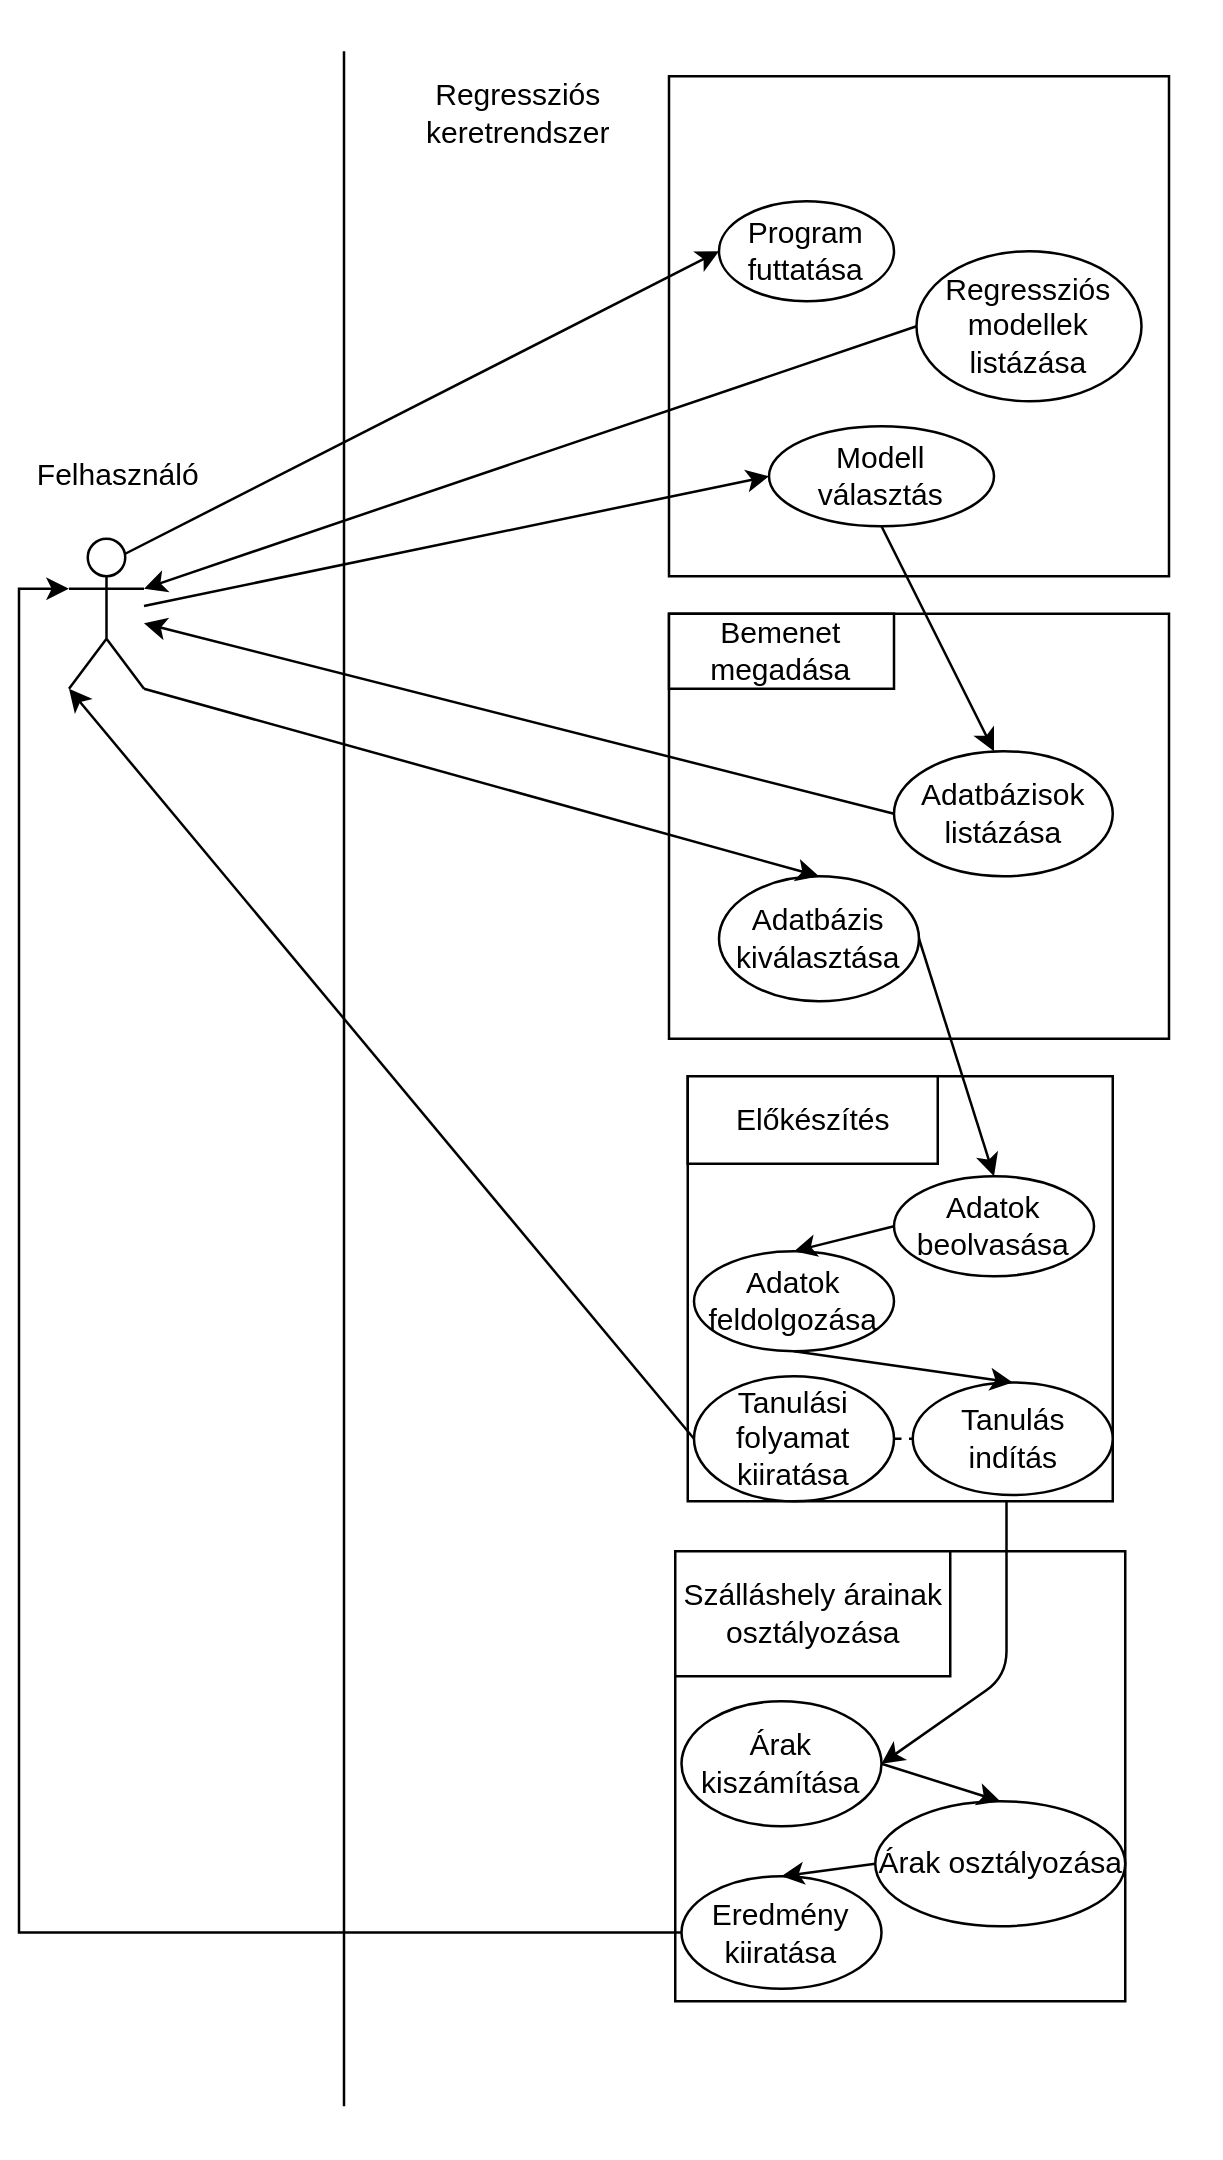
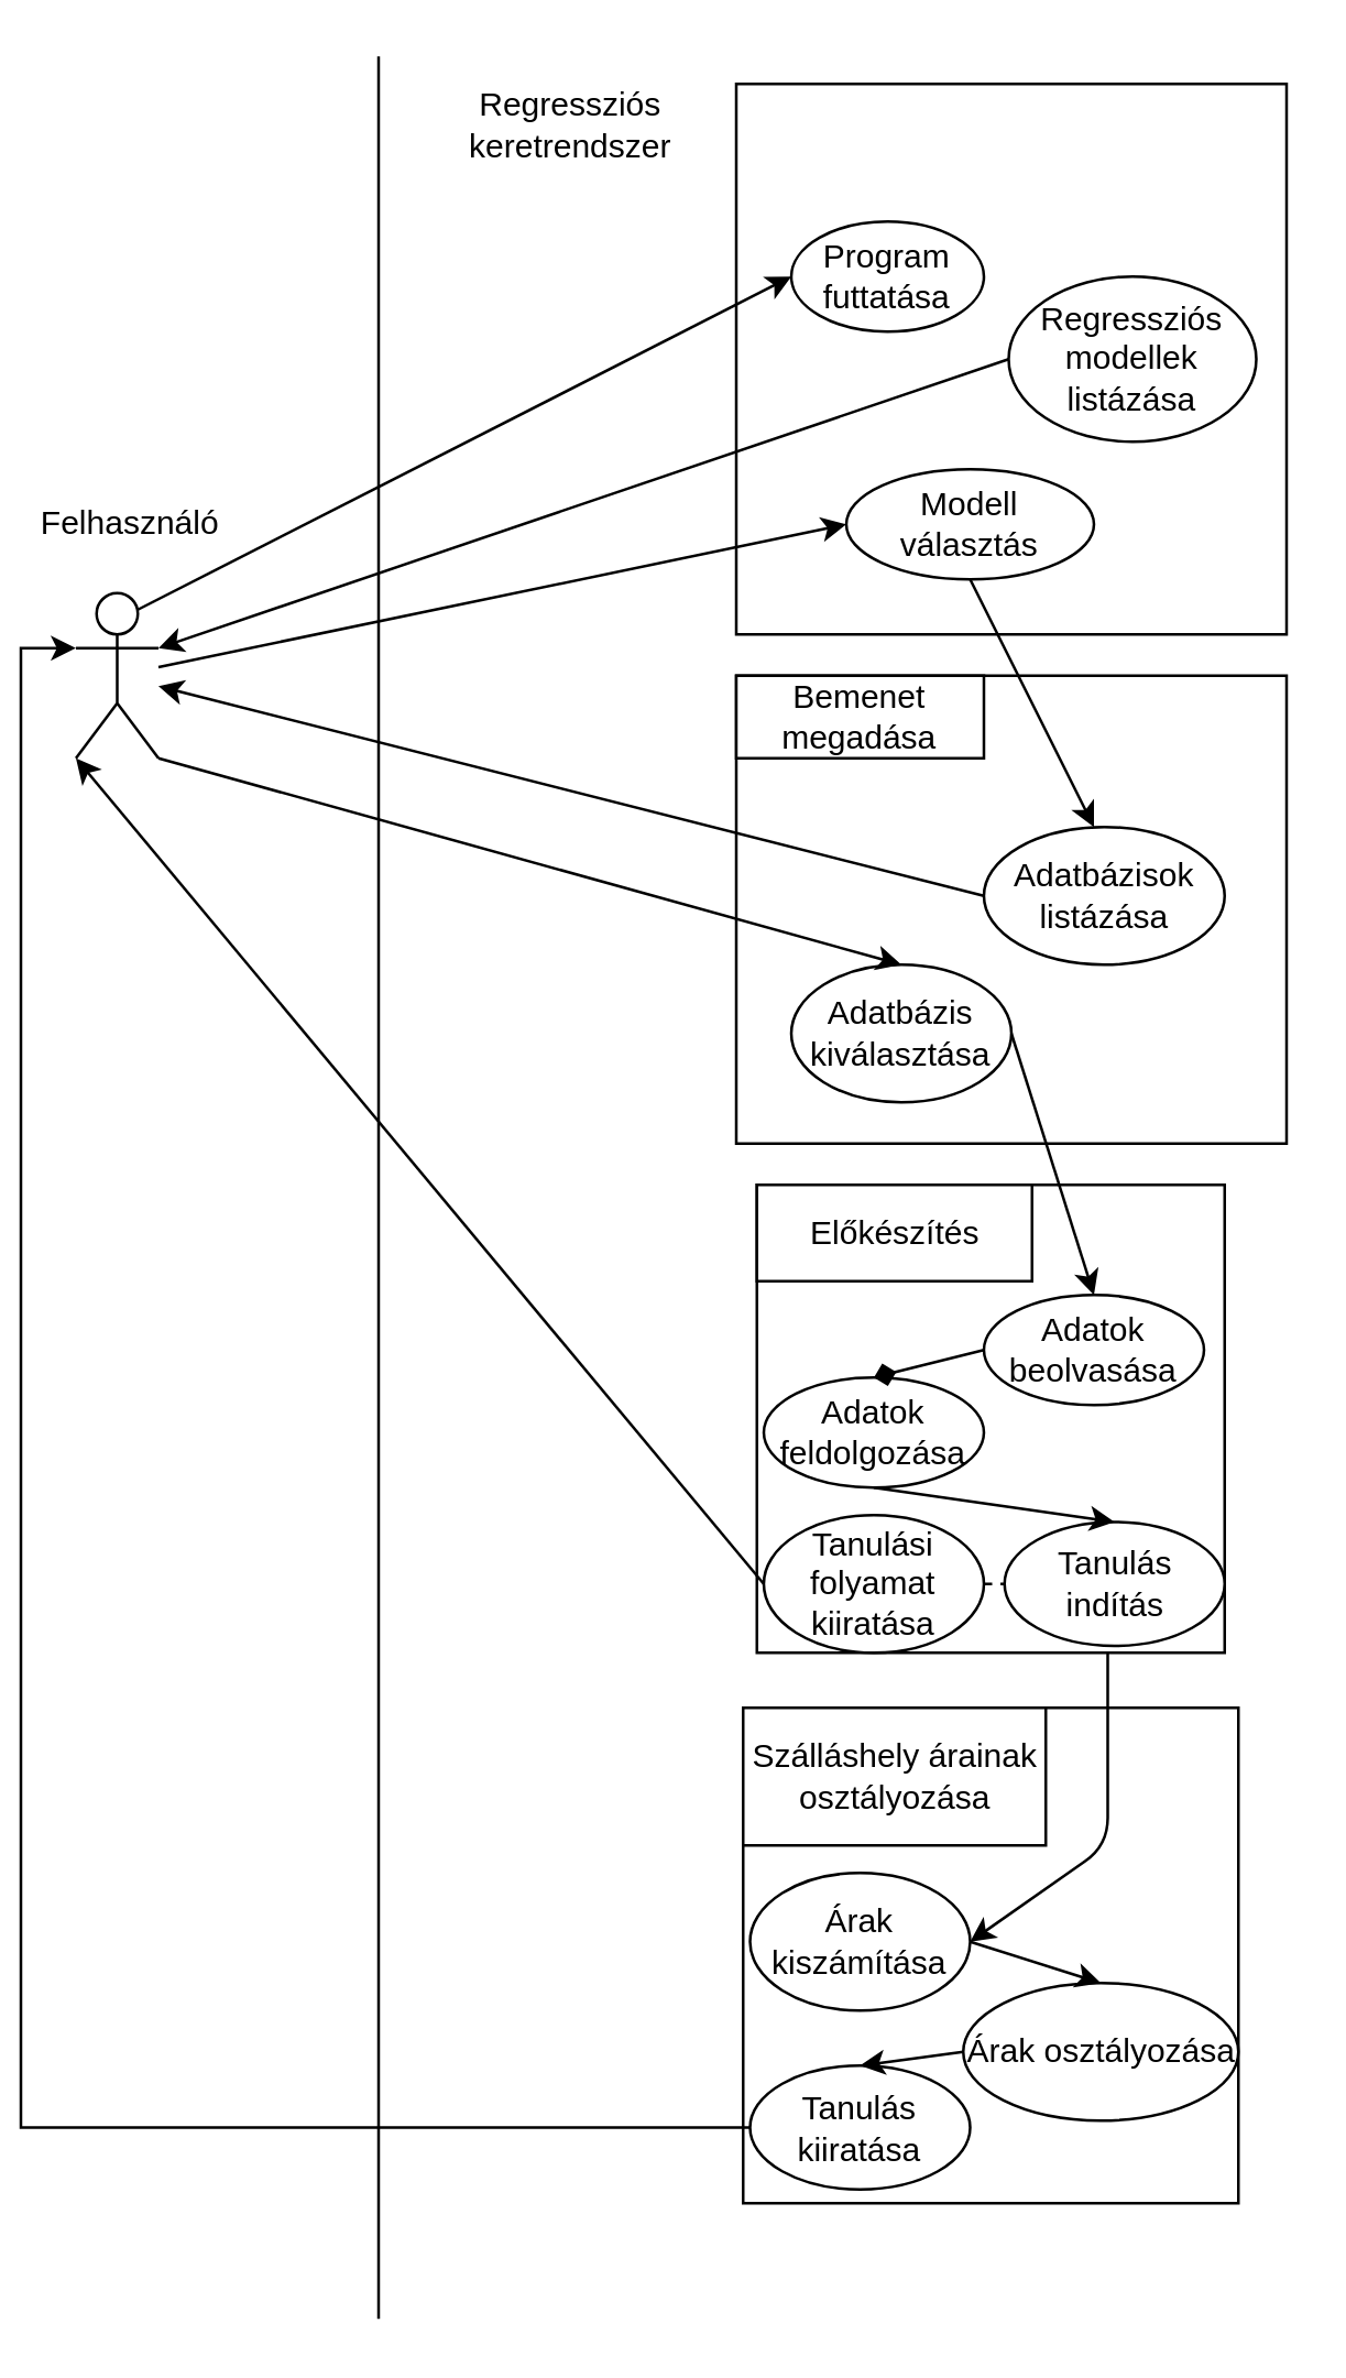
  <mxCell id="0" />
  <mxCell id="1" parent="0" />
  <mxCell id="2" value="" style="shape=umlActor;verticalLabelPosition=bottom;verticalAlign=top;html=1;outlineConnect=0;" parent="1" vertex="1"><mxGeometry x="20" y="215" width="30" height="60" as="geometry" /></mxCell>
  <mxCell id="3" value="" style="whiteSpace=wrap;html=1;aspect=fixed;" parent="1" vertex="1"><mxGeometry x="260" y="30" width="200" height="200" as="geometry" /></mxCell>
  <mxCell id="4" value="Program futtatása" style="ellipse;whiteSpace=wrap;html=1;" parent="1" vertex="1"><mxGeometry x="280" y="80" width="70" height="40" as="geometry" /></mxCell>
  <mxCell id="5" value="" style="endArrow=classic;html=1;entryX=0;entryY=0.5;entryDx=0;entryDy=0;exitX=0.75;exitY=0.1;exitDx=0;exitDy=0;exitPerimeter=0;" parent="1" source="2" target="4" edge="1"><mxGeometry width="50" height="50" relative="1" as="geometry"><mxPoint x="410" y="620" as="sourcePoint" /><mxPoint x="460" y="570" as="targetPoint" /></mxGeometry></mxCell>
  <mxCell id="6" value="Regressziós modellek listázása" style="ellipse;whiteSpace=wrap;html=1;" parent="1" vertex="1"><mxGeometry x="359" y="100" width="90" height="60" as="geometry" /></mxCell>
  <mxCell id="7" value="" style="endArrow=classic;html=1;exitX=0;exitY=0.5;exitDx=0;exitDy=0;entryX=1;entryY=0.333;entryDx=0;entryDy=0;entryPerimeter=0;" parent="1" source="6" target="2" edge="1"><mxGeometry width="50" height="50" relative="1" as="geometry"><mxPoint x="410" y="620" as="sourcePoint" /><mxPoint x="460" y="570" as="targetPoint" /></mxGeometry></mxCell>
  <mxCell id="8" value="Modell választás" style="ellipse;whiteSpace=wrap;html=1;" parent="1" vertex="1"><mxGeometry x="300" y="170" width="90" height="40" as="geometry" /></mxCell>
  <mxCell id="9" value="" style="endArrow=classic;html=1;entryX=0;entryY=0.5;entryDx=0;entryDy=0;" parent="1" source="2" target="8" edge="1"><mxGeometry width="50" height="50" relative="1" as="geometry"><mxPoint x="410" y="620" as="sourcePoint" /><mxPoint x="460" y="570" as="targetPoint" /></mxGeometry></mxCell>
  <mxCell id="10" value="" style="rounded=0;whiteSpace=wrap;html=1;" parent="1" vertex="1"><mxGeometry x="260" y="245" width="200" height="170" as="geometry" /></mxCell>
  <mxCell id="11" value="Adatbázisok listázása" style="ellipse;whiteSpace=wrap;html=1;" parent="1" vertex="1"><mxGeometry x="350" y="300" width="87.5" height="50" as="geometry" /></mxCell>
  <mxCell id="12" value="Adatbázis kiválasztása" style="ellipse;whiteSpace=wrap;html=1;" parent="1" vertex="1"><mxGeometry x="280" y="350" width="80" height="50" as="geometry" /></mxCell>
  <mxCell id="13" value="" style="endArrow=classic;html=1;exitX=0;exitY=0.5;exitDx=0;exitDy=0;" parent="1" source="11" target="2" edge="1"><mxGeometry width="50" height="50" relative="1" as="geometry"><mxPoint x="380" y="620" as="sourcePoint" /><mxPoint x="430" y="570" as="targetPoint" /></mxGeometry></mxCell>
  <mxCell id="14" value="Felhasználó" style="text;html=1;strokeColor=none;fillColor=none;align=center;verticalAlign=middle;whiteSpace=wrap;rounded=0;" parent="1" vertex="1"><mxGeometry x="20" y="180" width="40" height="20" as="geometry" /></mxCell>
  <mxCell id="15" value="" style="endArrow=classic;html=1;exitX=1;exitY=1;exitDx=0;exitDy=0;exitPerimeter=0;entryX=0.5;entryY=0;entryDx=0;entryDy=0;" parent="1" source="2" target="12" edge="1"><mxGeometry width="50" height="50" relative="1" as="geometry"><mxPoint x="380" y="620" as="sourcePoint" /><mxPoint x="430" y="570" as="targetPoint" /></mxGeometry></mxCell>
  <mxCell id="16" value="" style="rounded=0;whiteSpace=wrap;html=1;" parent="1" vertex="1"><mxGeometry x="267.5" y="430" width="170" height="170" as="geometry" /></mxCell>
  <mxCell id="17" value="Előkészítés" style="rounded=0;whiteSpace=wrap;html=1;" parent="1" vertex="1"><mxGeometry x="267.5" y="430" width="100" height="35" as="geometry" /></mxCell>
  <mxCell id="18" value="Adatok beolvasása" style="ellipse;whiteSpace=wrap;html=1;" parent="1" vertex="1"><mxGeometry x="350" y="470" width="80" height="40" as="geometry" /></mxCell>
  <mxCell id="19" value="" style="endArrow=classic;html=1;exitX=1;exitY=0.5;exitDx=0;exitDy=0;entryX=0.5;entryY=0;entryDx=0;entryDy=0;" parent="1" source="12" target="18" edge="1"><mxGeometry width="50" height="50" relative="1" as="geometry"><mxPoint x="380" y="620" as="sourcePoint" /><mxPoint x="430" y="570" as="targetPoint" /></mxGeometry></mxCell>
  <mxCell id="20" value="Adatok feldolgozása" style="ellipse;whiteSpace=wrap;html=1;" parent="1" vertex="1"><mxGeometry x="270" y="500" width="80" height="40" as="geometry" /></mxCell>
  <mxCell id="21" value="Tanulás indítás" style="ellipse;whiteSpace=wrap;html=1;" parent="1" vertex="1"><mxGeometry x="357.5" y="552.5" width="80" height="45" as="geometry" /></mxCell>
  <mxCell id="22" value="" style="whiteSpace=wrap;html=1;aspect=fixed;" parent="1" vertex="1"><mxGeometry x="262.5" y="620" width="180" height="180" as="geometry" /></mxCell>
  <mxCell id="23" value="Szálláshely árainak osztályozása" style="rounded=0;whiteSpace=wrap;html=1;" parent="1" vertex="1"><mxGeometry x="262.5" y="620" width="110" height="50" as="geometry" /></mxCell>
- <mxCell id="24" value="" style="endArrow=classic;html=1;exitX=0;exitY=0.5;exitDx=0;exitDy=0;entryX=0.5;entryY=0;entryDx=0;entryDy=0;" parent="1" source="18" target="20" edge="1"><mxGeometry width="50" height="50" relative="1" as="geometry"><mxPoint x="380" y="620" as="sourcePoint" /><mxPoint x="430" y="570" as="targetPoint" /></mxGeometry></mxCell>
+ <mxCell id="24" value="" style="endArrow=diamond;html=1;exitX=0;exitY=0.5;exitDx=0;exitDy=0;entryX=0.5;entryY=0;entryDx=0;entryDy=0;" parent="1" source="18" target="20" edge="1"><mxGeometry width="50" height="50" relative="1" as="geometry"><mxPoint x="380" y="620" as="sourcePoint" /><mxPoint x="430" y="570" as="targetPoint" /></mxGeometry></mxCell>
  <mxCell id="25" value="Tanulási folyamat kiiratása" style="ellipse;whiteSpace=wrap;html=1;" parent="1" vertex="1"><mxGeometry x="270" y="550" width="80" height="50" as="geometry" /></mxCell>
  <mxCell id="26" value="" style="endArrow=classic;html=1;exitX=0;exitY=0.5;exitDx=0;exitDy=0;entryX=0;entryY=1;entryDx=0;entryDy=0;entryPerimeter=0;" parent="1" source="25" target="2" edge="1"><mxGeometry width="50" height="50" relative="1" as="geometry"><mxPoint x="380" y="620" as="sourcePoint" /><mxPoint x="430" y="570" as="targetPoint" /></mxGeometry></mxCell>
  <mxCell id="27" value="Árak kiszámítása" style="ellipse;whiteSpace=wrap;html=1;" parent="1" vertex="1"><mxGeometry x="265" y="680" width="80" height="50" as="geometry" /></mxCell>
  <mxCell id="28" value="Árak osztályozása" style="ellipse;whiteSpace=wrap;html=1;" parent="1" vertex="1"><mxGeometry x="342.5" y="720" width="100" height="50" as="geometry" /></mxCell>
  <mxCell id="29" style="edgeStyle=orthogonalEdgeStyle;rounded=0;orthogonalLoop=1;jettySize=auto;html=1;exitX=0;exitY=0.5;exitDx=0;exitDy=0;entryX=0;entryY=0.333;entryDx=0;entryDy=0;entryPerimeter=0;" edge="1" parent="1" source="30" target="2"><mxGeometry relative="1" as="geometry"><mxPoint x="30" y="239" as="targetPoint" /></mxGeometry></mxCell>
- <mxCell id="30" value="Eredmény kiiratása" style="ellipse;whiteSpace=wrap;html=1;" parent="1" vertex="1"><mxGeometry x="265" y="750" width="80" height="45" as="geometry" /></mxCell>
+ <mxCell id="30" value="Tanulás kiiratása" style="ellipse;whiteSpace=wrap;html=1;" parent="1" vertex="1"><mxGeometry x="265" y="750" width="80" height="45" as="geometry" /></mxCell>
  <mxCell id="31" value="" style="endArrow=classic;html=1;exitX=0;exitY=0.5;exitDx=0;exitDy=0;entryX=0.5;entryY=0;entryDx=0;entryDy=0;" parent="1" source="28" target="30" edge="1"><mxGeometry width="50" height="50" relative="1" as="geometry"><mxPoint x="380" y="590" as="sourcePoint" /><mxPoint x="430" y="540" as="targetPoint" /></mxGeometry></mxCell>
  <mxCell id="32" value="" style="endArrow=classic;html=1;exitX=1;exitY=0.5;exitDx=0;exitDy=0;entryX=0.5;entryY=0;entryDx=0;entryDy=0;" parent="1" source="27" target="28" edge="1"><mxGeometry width="50" height="50" relative="1" as="geometry"><mxPoint x="380" y="590" as="sourcePoint" /><mxPoint x="430" y="540" as="targetPoint" /></mxGeometry></mxCell>
  <mxCell id="33" value="" style="endArrow=classic;html=1;exitX=0.5;exitY=1;exitDx=0;exitDy=0;entryX=0.5;entryY=0;entryDx=0;entryDy=0;" parent="1" source="20" target="21" edge="1"><mxGeometry width="50" height="50" relative="1" as="geometry"><mxPoint x="380" y="590" as="sourcePoint" /><mxPoint x="430" y="540" as="targetPoint" /></mxGeometry></mxCell>
  <mxCell id="34" value="Bemenet megadása" style="rounded=0;whiteSpace=wrap;html=1;" parent="1" vertex="1"><mxGeometry x="260" y="245" width="90" height="30" as="geometry" /></mxCell>
  <mxCell id="35" value="" style="endArrow=classic;html=1;exitX=0.5;exitY=1;exitDx=0;exitDy=0;" edge="1" parent="1" source="8"><mxGeometry width="50" height="50" relative="1" as="geometry"><mxPoint x="321.96" y="208" as="sourcePoint" /><mxPoint x="390" y="300" as="targetPoint" /></mxGeometry></mxCell>
  <mxCell id="36" value="" style="endArrow=none;dashed=1;html=1;exitX=1;exitY=0.5;exitDx=0;exitDy=0;entryX=0;entryY=0.5;entryDx=0;entryDy=0;" edge="1" parent="1" source="25" target="21"><mxGeometry width="50" height="50" relative="1" as="geometry"><mxPoint x="250" y="600" as="sourcePoint" /><mxPoint x="300" y="550" as="targetPoint" /></mxGeometry></mxCell>
  <mxCell id="37" value="" style="endArrow=classic;html=1;exitX=0.75;exitY=1;exitDx=0;exitDy=0;entryX=1;entryY=0.5;entryDx=0;entryDy=0;" edge="1" parent="1" source="16" target="27"><mxGeometry width="50" height="50" relative="1" as="geometry"><mxPoint x="250" y="600" as="sourcePoint" /><mxPoint x="300" y="550" as="targetPoint" /><Array as="points"><mxPoint x="395" y="670" /></Array></mxGeometry></mxCell>
  <mxCell id="38" value="Regressziós keretrendszer" style="text;html=1;strokeColor=none;fillColor=none;align=center;verticalAlign=middle;whiteSpace=wrap;rounded=0;" vertex="1" parent="1"><mxGeometry x="160" y="30" width="80" height="30" as="geometry" /></mxCell>
  <mxCell id="39" value="" style="endArrow=none;html=1;" edge="1" parent="1"><mxGeometry width="50" height="50" relative="1" as="geometry"><mxPoint x="130" as="sourcePoint" y="20" /><mxPoint x="130" y="842" as="targetPoint" /></mxGeometry></mxCell>
